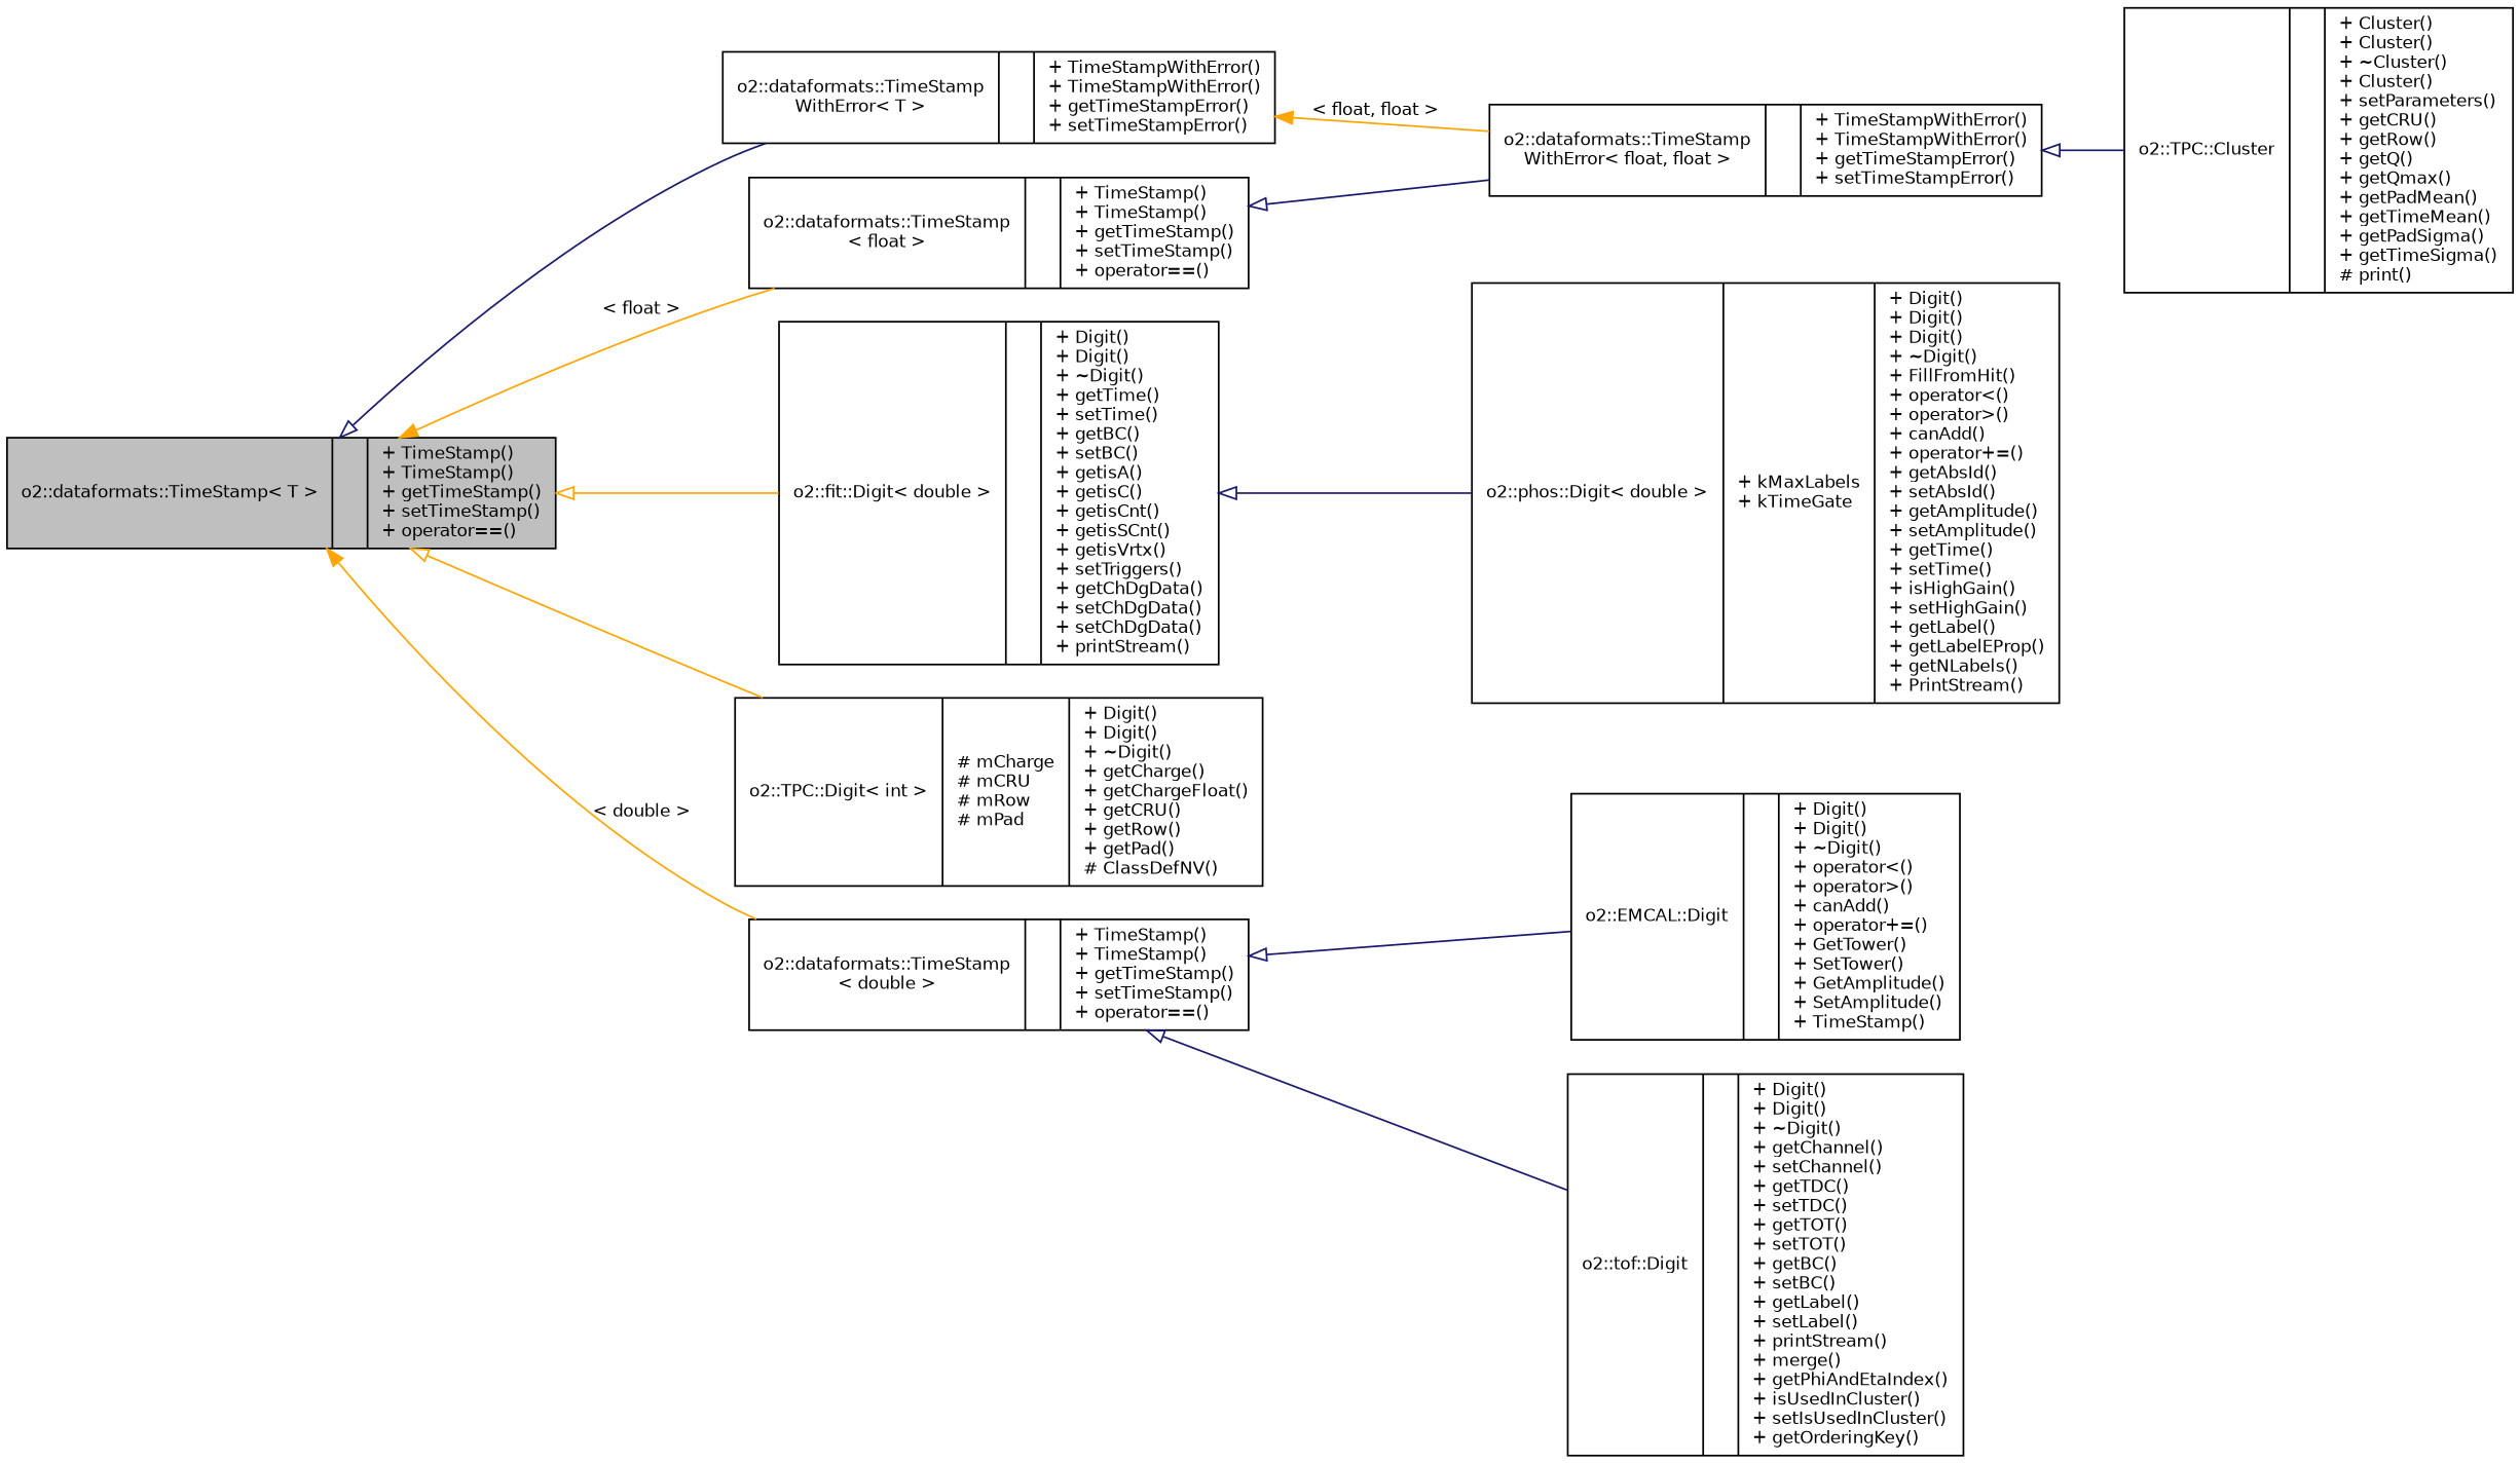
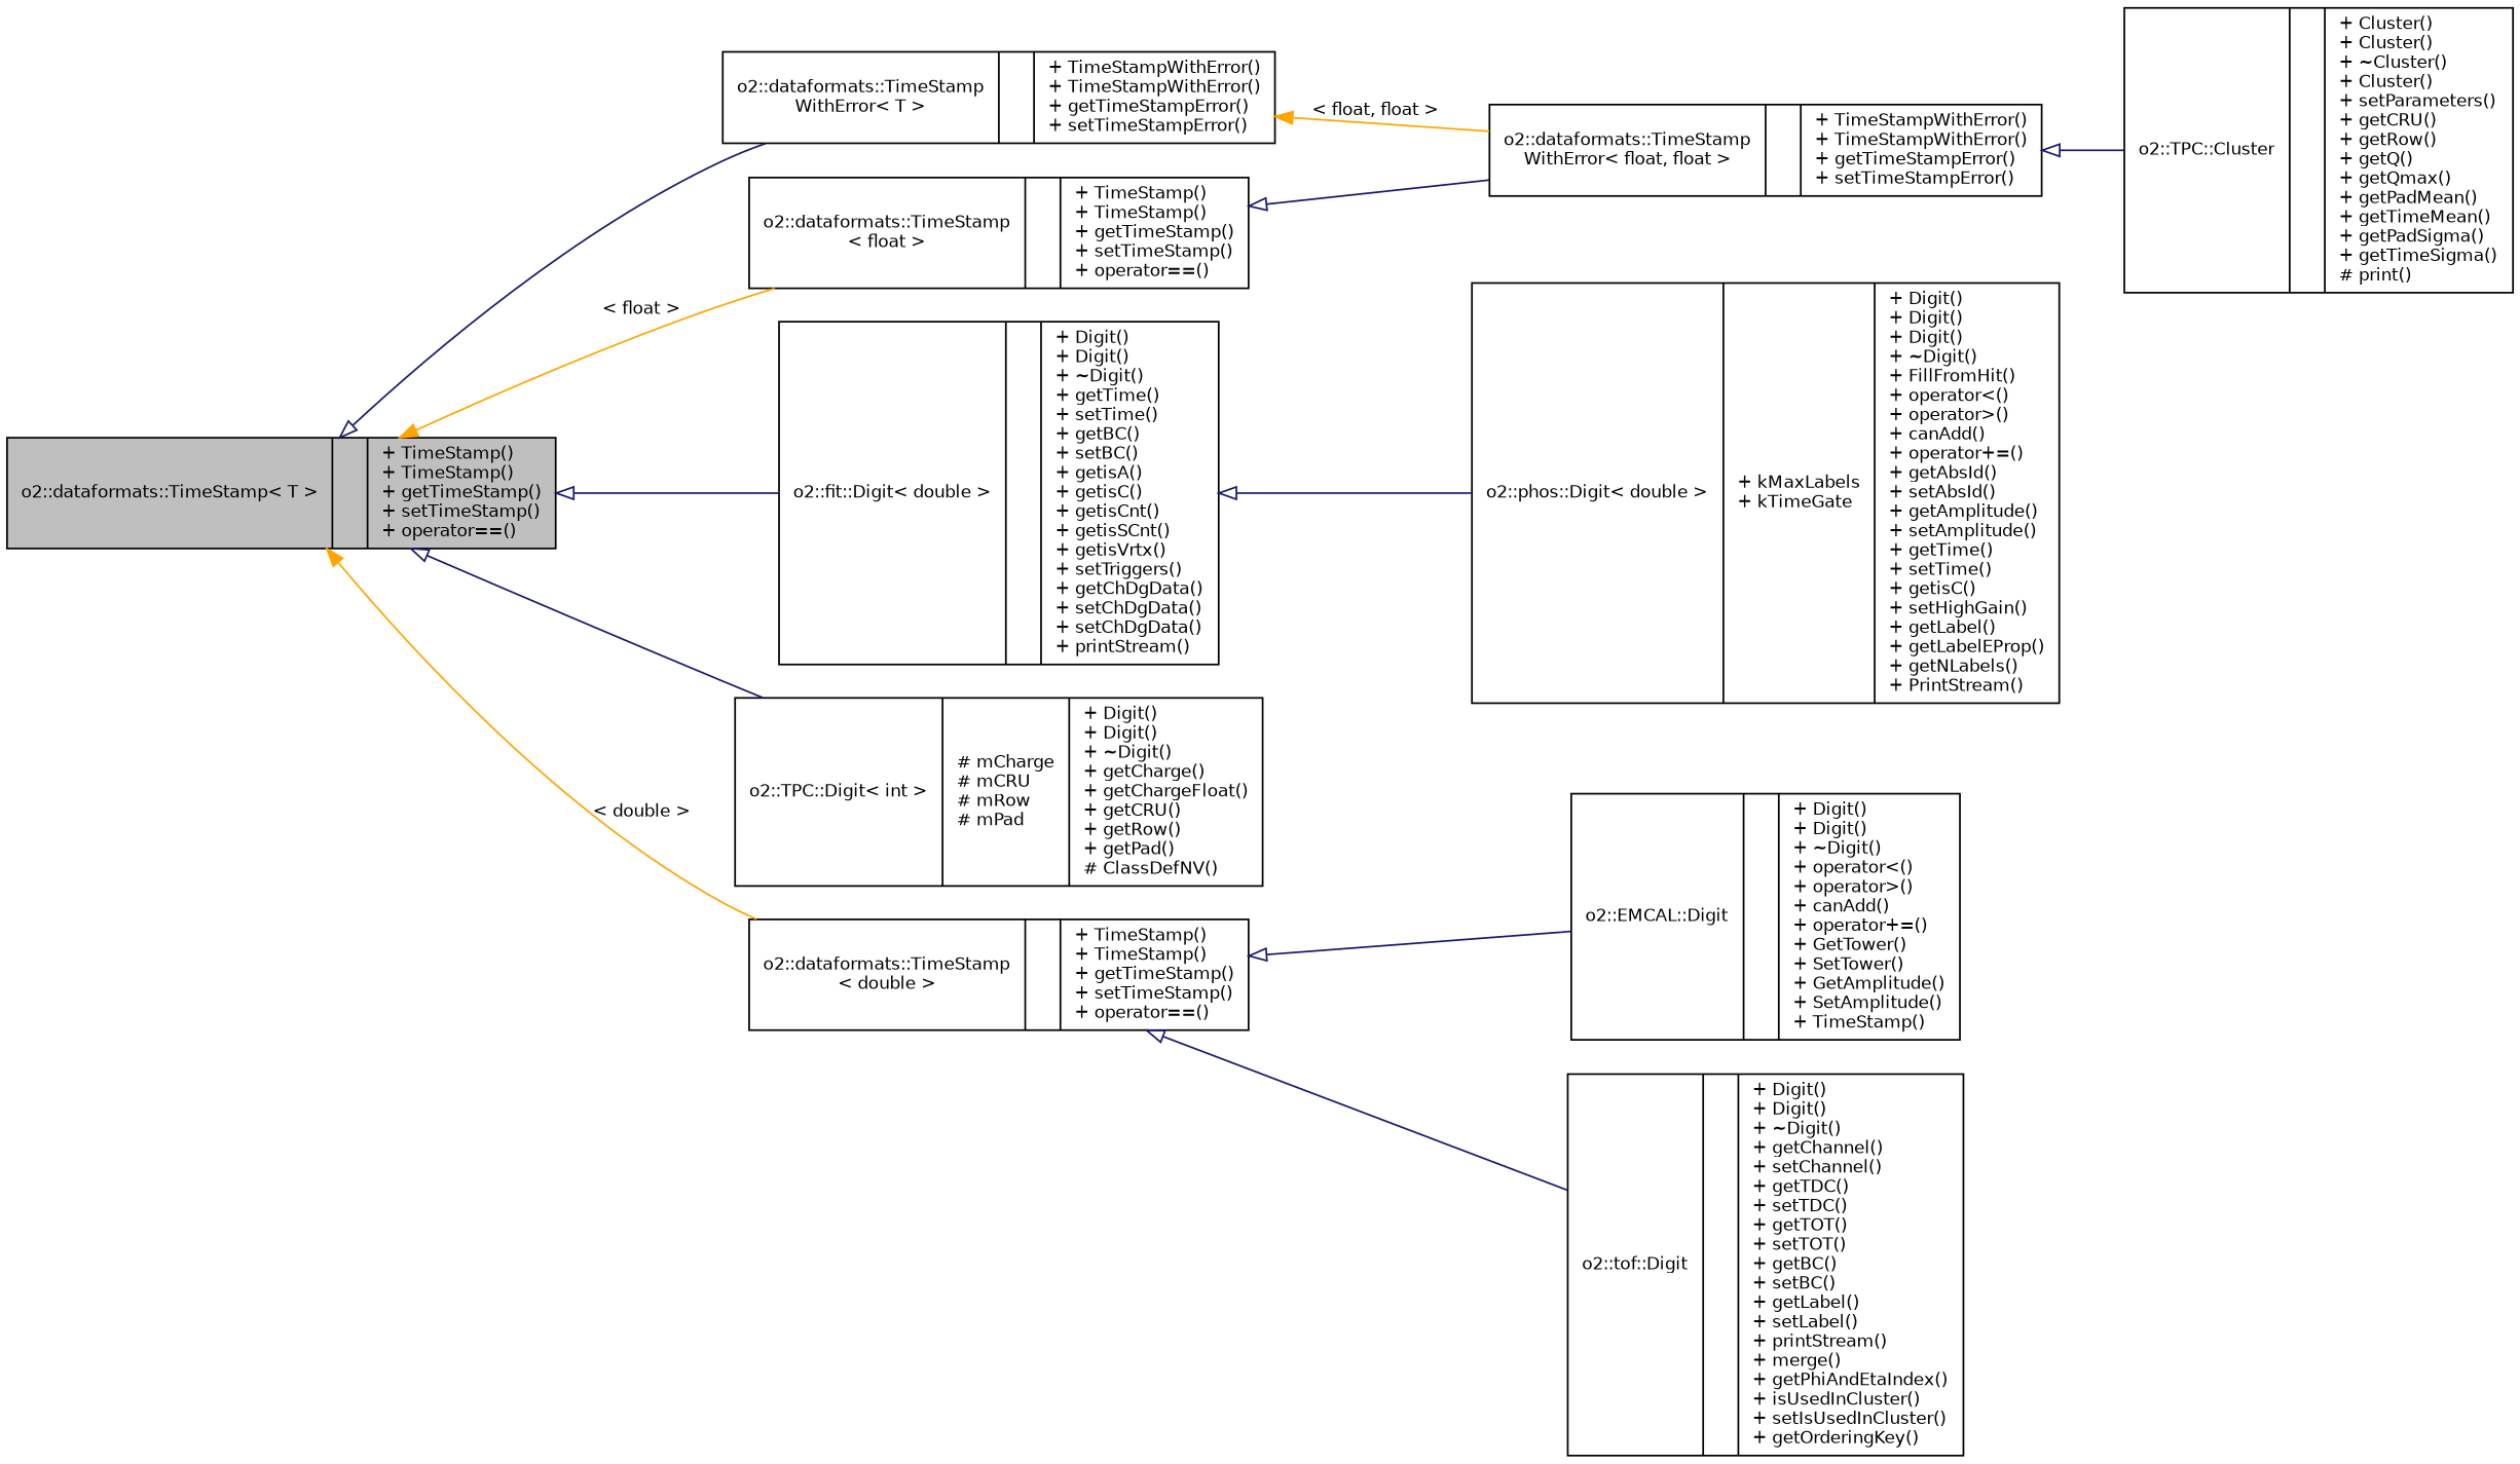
  digraph {
    rankdir=LR
    node [color=black fontname=Helvetica fontsize=10 shape=record]
    edge [arrowtail=onormal color=midnightblue dir=back fontname=Helvetica fontsize=10 labelfontname=Helvetica labelfontsize=10 style=solid]
    n1 [fillcolor=grey75 fontcolor=black height=0.2 label="{o2::dataformats::TimeStamp\< T \>\n||+ TimeStamp()\l+ TimeStamp()\l+ getTimeStamp()\l+ setTimeStamp()\l+ operator==()\l}" style=filled width=0.4]
    n2 [height=0.2 label="{o2::dataformats::TimeStamp\lWithError\< T \>\n||+ TimeStampWithError()\l+ TimeStampWithError()\l+ getTimeStampError()\l+ setTimeStampError()\l}" width=0.4]
    n3 [height=0.2 label="{o2::fit::Digit\< double \>\n||+ Digit()\l+ Digit()\l+ ~Digit()\l+ getTime()\l+ setTime()\l+ getBC()\l+ setBC()\l+ getisA()\l+ getisC()\l+ getisCnt()\l+ getisSCnt()\l+ getisVrtx()\l+ setTriggers()\l+ getChDgData()\l+ setChDgData()\l+ setChDgData()\l+ printStream()\l}" width=0.4]
    n4 [height=0.2 label="{o2::TPC::Digit\< int \>\n|# mCharge\l# mCRU\l# mRow\l# mPad\l|+ Digit()\l+ Digit()\l+ ~Digit()\l+ getCharge()\l+ getChargeFloat()\l+ getCRU()\l+ getRow()\l+ getPad()\l# ClassDefNV()\l}" width=0.4]
    n5 [height=0.2 label="{o2::dataformats::TimeStamp\l\< double \>\n||+ TimeStamp()\l+ TimeStamp()\l+ getTimeStamp()\l+ setTimeStamp()\l+ operator==()\l}" width=0.4]
    n6 [height=0.2 label="{o2::dataformats::TimeStamp\l\< float \>\n||+ TimeStamp()\l+ TimeStamp()\l+ getTimeStamp()\l+ setTimeStamp()\l+ operator==()\l}" width=0.4]
    n7 [height=0.2 label="{o2::dataformats::TimeStamp\lWithError\< float, float \>\n||+ TimeStampWithError()\l+ TimeStampWithError()\l+ getTimeStampError()\l+ setTimeStampError()\l}" width=0.4]
-   n8 [height=0.2 label="{o2::phos::Digit\< double \>\n|+ kMaxLabels\l+ kTimeGate\l|+ Digit()\l+ Digit()\l+ Digit()\l+ ~Digit()\l+ FillFromHit()\l+ operator\<()\l+ operator\>()\l+ canAdd()\l+ operator+=()\l+ getAbsId()\l+ setAbsId()\l+ getAmplitude()\l+ setAmplitude()\l+ getTime()\l+ setTime()\l+ isHighGain()\l+ setHighGain()\l+ getLabel()\l+ getLabelEProp()\l+ getNLabels()\l+ PrintStream()\l}" width=0.4]
+   n8 [height=0.2 label="{o2::phos::Digit\< double \>\n|+ kMaxLabels\l+ kTimeGate\l|+ Digit()\l+ Digit()\l+ Digit()\l+ ~Digit()\l+ FillFromHit()\l+ operator\<()\l+ operator\>()\l+ canAdd()\l+ operator+=()\l+ getAbsId()\l+ setAbsId()\l+ getAmplitude()\l+ setAmplitude()\l+ getTime()\l+ setTime()\l+ getisC()\l+ setHighGain()\l+ getLabel()\l+ getLabelEProp()\l+ getNLabels()\l+ PrintStream()\l}" width=0.4]
    n9 [height=0.2 label="{o2::EMCAL::Digit\n||+ Digit()\l+ Digit()\l+ ~Digit()\l+ operator\<()\l+ operator\>()\l+ canAdd()\l+ operator+=()\l+ GetTower()\l+ SetTower()\l+ GetAmplitude()\l+ SetAmplitude()\l+ TimeStamp()\l}" width=0.4]
    n10 [height=0.2 label="{o2::tof::Digit\n||+ Digit()\l+ Digit()\l+ ~Digit()\l+ getChannel()\l+ setChannel()\l+ getTDC()\l+ setTDC()\l+ getTOT()\l+ setTOT()\l+ getBC()\l+ setBC()\l+ getLabel()\l+ setLabel()\l+ printStream()\l+ merge()\l+ getPhiAndEtaIndex()\l+ isUsedInCluster()\l+ setIsUsedInCluster()\l+ getOrderingKey()\l}" width=0.4]
    n11 [height=0.2 label="{o2::TPC::Cluster\n||+ Cluster()\l+ Cluster()\l+ ~Cluster()\l+ Cluster()\l+ setParameters()\l+ getCRU()\l+ getRow()\l+ getQ()\l+ getQmax()\l+ getPadMean()\l+ getTimeMean()\l+ getPadSigma()\l+ getTimeSigma()\l# print()\l}" width=0.4]
    n1 -> n2
-   n1 -> n3 [color=orange]
-   n1 -> n4 [color=orange]
+   n1 -> n3
+   n1 -> n4
    n1 -> n5 [color=orange label=" \< double \>" arrowtail=""]
    n1 -> n6 [color=orange label=" \< float \>" arrowtail=""]
    n2 -> n7 [color=orange label=" \< float, float \>" arrowtail=""]
    n3 -> n8
    n5 -> n9
    n5 -> n10
    n6 -> n7
    n7 -> n11
  }
